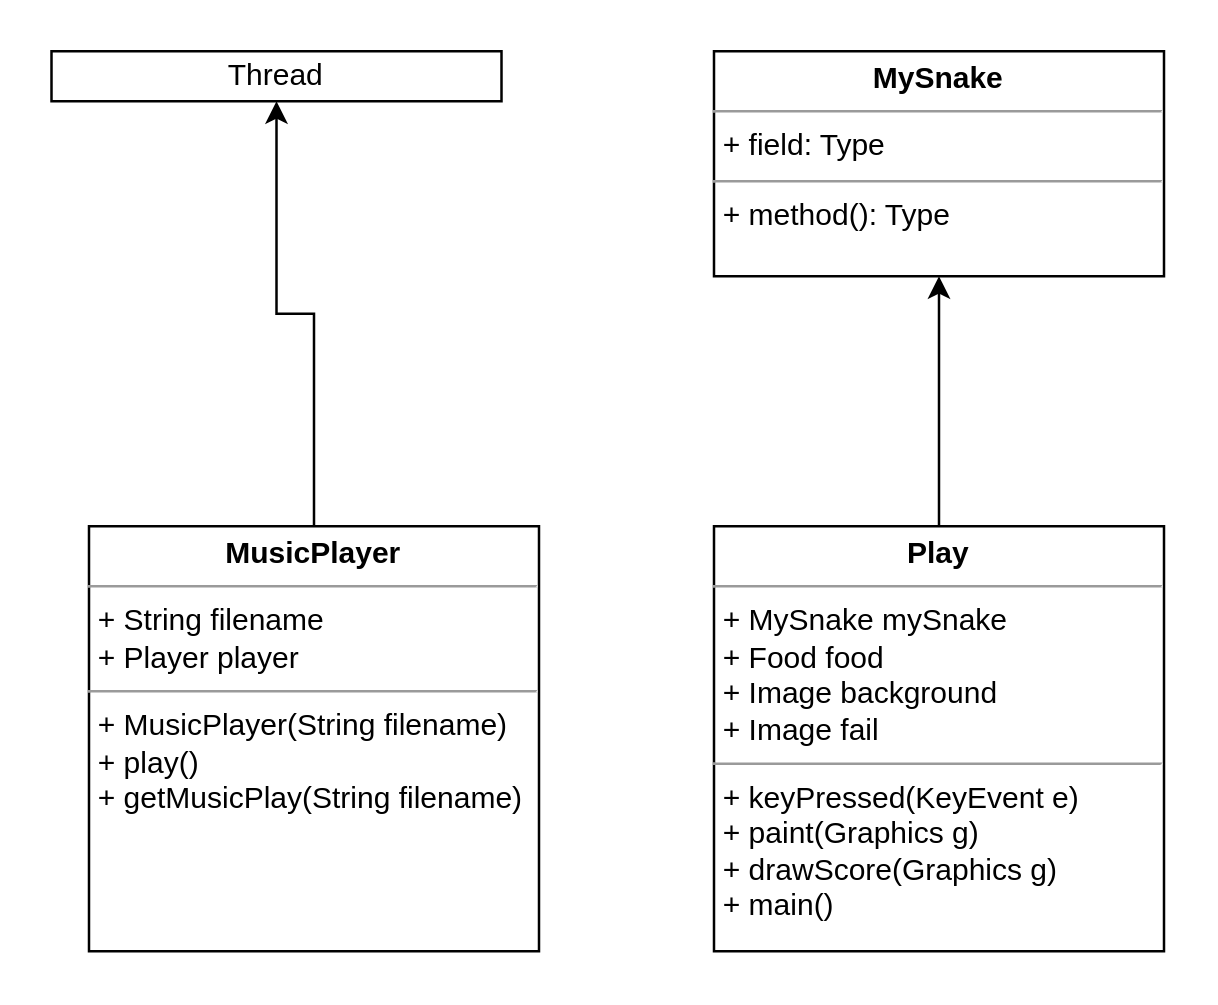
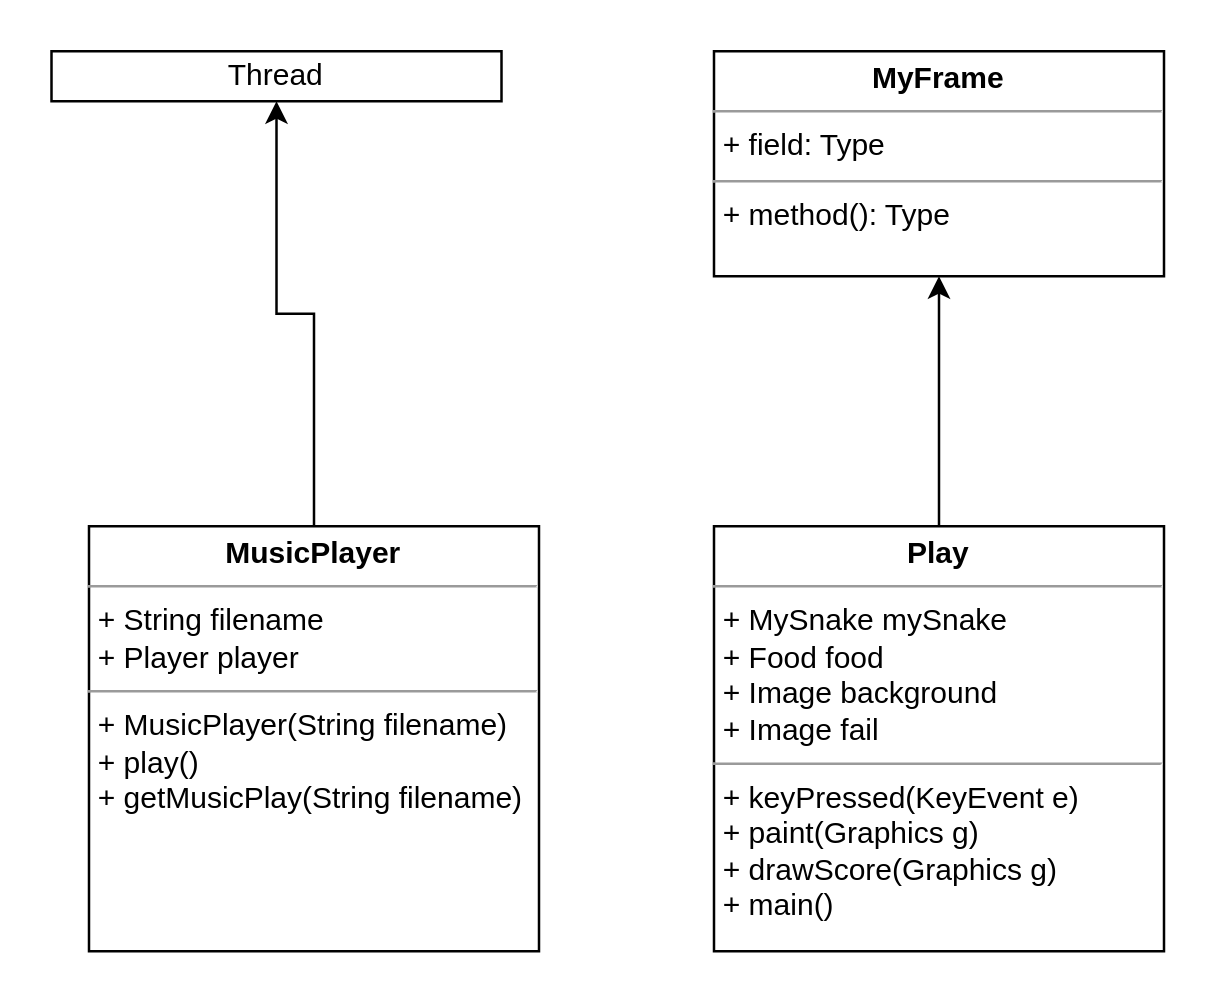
  <mxCell id="0" />
  <mxCell id="1" parent="0" />
  <mxCell id="2" style="edgeStyle=orthogonalEdgeStyle;rounded=0;orthogonalLoop=1;jettySize=auto;html=1;exitX=0.5;exitY=0;exitDx=0;exitDy=0;entryX=0.5;entryY=1;entryDx=0;entryDy=0;" edge="1" parent="1" source="3" target="4"><mxGeometry relative="1" as="geometry" /></mxCell>
  <mxCell id="3" value="&lt;p style=&quot;margin:0px;margin-top:4px;text-align:center;&quot;&gt;&lt;b&gt;Play&lt;/b&gt;&lt;br&gt;&lt;/p&gt;&lt;hr size=&quot;1&quot;&gt;&lt;p style=&quot;margin:0px;margin-left:4px;&quot;&gt;+ MySnake mySnake&lt;/p&gt;&lt;p style=&quot;margin:0px;margin-left:4px;&quot;&gt;+ Food food&lt;/p&gt;&lt;p style=&quot;margin:0px;margin-left:4px;&quot;&gt;+ Image background&lt;/p&gt;&lt;p style=&quot;margin:0px;margin-left:4px;&quot;&gt;+ Image fail&lt;br&gt;&lt;/p&gt;&lt;hr size=&quot;1&quot;&gt;&lt;p style=&quot;margin:0px;margin-left:4px;&quot;&gt;+ keyPressed(KeyEvent e) &lt;br&gt;&lt;/p&gt;&lt;p style=&quot;margin:0px;margin-left:4px;&quot;&gt;+ paint(Graphics g)&lt;/p&gt;&lt;p style=&quot;margin:0px;margin-left:4px;&quot;&gt;+ drawScore(Graphics g)&lt;/p&gt;&lt;p style=&quot;margin:0px;margin-left:4px;&quot;&gt;+ main()&lt;/p&gt;&lt;br/&gt;" style="verticalAlign=top;align=left;overflow=fill;fontSize=12;fontFamily=Helvetica;html=1;whiteSpace=wrap;" vertex="1" parent="1"><mxGeometry x="285" y="210" width="180" height="170" as="geometry" /></mxCell>
- <mxCell id="4" value="&lt;p style=&quot;margin:0px;margin-top:4px;text-align:center;&quot;&gt;&lt;b&gt;MySnake&lt;/b&gt;&lt;br&gt;&lt;/p&gt;&lt;hr size=&quot;1&quot;&gt;&lt;p style=&quot;margin:0px;margin-left:4px;&quot;&gt;+ field: Type&lt;/p&gt;&lt;hr size=&quot;1&quot;&gt;&lt;p style=&quot;margin:0px;margin-left:4px;&quot;&gt;+ method(): Type&lt;/p&gt;" style="verticalAlign=top;align=left;overflow=fill;fontSize=12;fontFamily=Helvetica;html=1;whiteSpace=wrap;" vertex="1" parent="1"><mxGeometry x="285" y="20" width="180" height="90" as="geometry" /></mxCell>
+ <mxCell id="4" value="&lt;p style=&quot;margin:0px;margin-top:4px;text-align:center;&quot;&gt;&lt;b&gt;MyFrame&lt;/b&gt;&lt;br&gt;&lt;/p&gt;&lt;hr size=&quot;1&quot;&gt;&lt;p style=&quot;margin:0px;margin-left:4px;&quot;&gt;+ field: Type&lt;/p&gt;&lt;hr size=&quot;1&quot;&gt;&lt;p style=&quot;margin:0px;margin-left:4px;&quot;&gt;+ method(): Type&lt;/p&gt;" style="verticalAlign=top;align=left;overflow=fill;fontSize=12;fontFamily=Helvetica;html=1;whiteSpace=wrap;" vertex="1" parent="1"><mxGeometry x="285" y="20" width="180" height="90" as="geometry" /></mxCell>
  <mxCell id="5" style="edgeStyle=orthogonalEdgeStyle;rounded=0;orthogonalLoop=1;jettySize=auto;html=1;exitX=0.5;exitY=0;exitDx=0;exitDy=0;entryX=0.5;entryY=1;entryDx=0;entryDy=0;" edge="1" parent="1" source="6" target="7"><mxGeometry relative="1" as="geometry" /></mxCell>
  <mxCell id="6" value="&lt;p style=&quot;margin:0px;margin-top:4px;text-align:center;&quot;&gt;&lt;b&gt;MusicPlayer&lt;/b&gt;&lt;br&gt;&lt;/p&gt;&lt;hr size=&quot;1&quot;&gt;&lt;p style=&quot;margin:0px;margin-left:4px;&quot;&gt;+ String filename&lt;/p&gt;&lt;p style=&quot;margin:0px;margin-left:4px;&quot;&gt;+ Player player&lt;br&gt;&lt;/p&gt;&lt;hr size=&quot;1&quot;&gt;&lt;p style=&quot;margin:0px;margin-left:4px;&quot;&gt;+ MusicPlayer(String filename)&lt;/p&gt;&lt;p style=&quot;margin:0px;margin-left:4px;&quot;&gt;+ play()&lt;/p&gt;&lt;p style=&quot;margin:0px;margin-left:4px;&quot;&gt;+ getMusicPlay(String filename)&lt;br&gt;&lt;/p&gt;" style="verticalAlign=top;align=left;overflow=fill;fontSize=12;fontFamily=Helvetica;html=1;whiteSpace=wrap;" vertex="1" parent="1"><mxGeometry x="35" y="210" width="180" height="170" as="geometry" /></mxCell>
  <mxCell id="7" value="Thread" style="html=1;whiteSpace=wrap;" vertex="1" parent="1"><mxGeometry x="20" y="20" width="180" height="20" as="geometry" /></mxCell>
